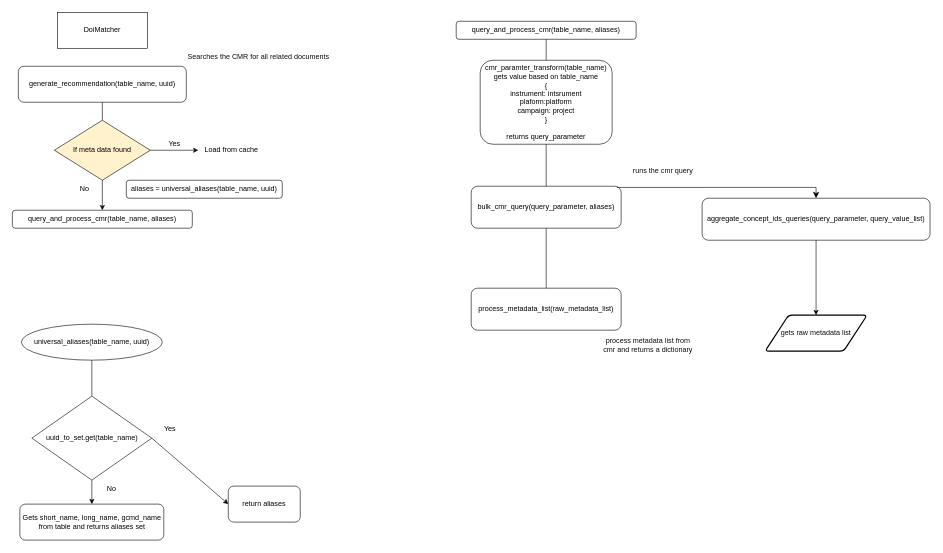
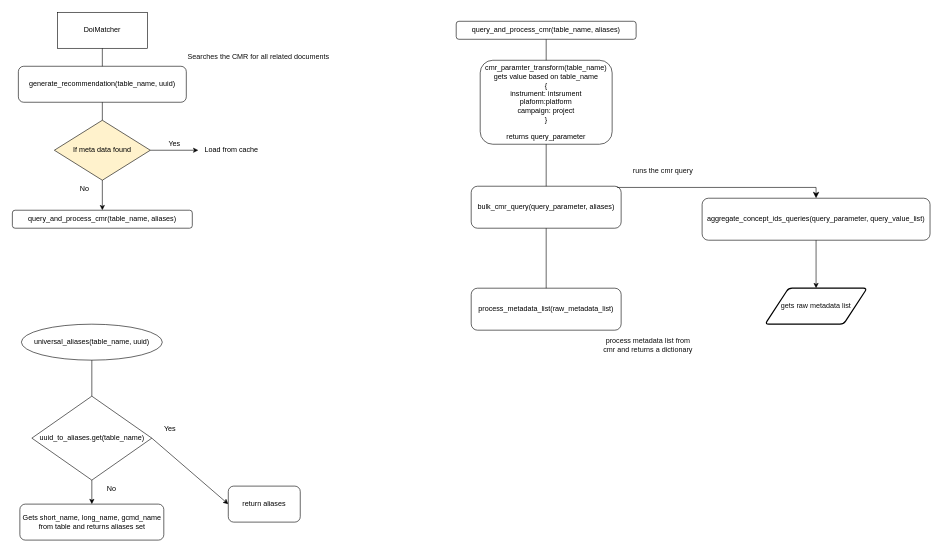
  <mxCell id="0" />
  <mxCell id="1" parent="0" />
  <mxCell id="2" value="DoiMatcher" style="rounded=0;whiteSpace=wrap;html=1;" vertex="1" parent="1"><mxGeometry x="95" y="20" width="150" height="60" as="geometry" /></mxCell>
  <mxCell id="3" value="generate_recommendation(table_name, uuid)" style="rounded=1;whiteSpace=wrap;html=1;" vertex="1" parent="1"><mxGeometry x="30" y="110" width="280" height="60" as="geometry" /></mxCell>
  <mxCell id="4" value="If meta data found" style="rhombus;whiteSpace=wrap;html=1;fillColor=#fff2cc;" vertex="1" parent="1"><mxGeometry x="90" y="200" width="160" height="100" as="geometry" /></mxCell>
  <mxCell id="5" value="" style="endArrow=classic;html=1;rounded=0;exitX=1;exitY=0.5;exitDx=0;exitDy=0;" edge="1" parent="1" source="4"><mxGeometry width="50" height="50" relative="1" as="geometry"><mxPoint x="430" y="180" as="sourcePoint" /><mxPoint x="330" y="250" as="targetPoint" /></mxGeometry></mxCell>
  <mxCell id="6" value="Yes" style="text;html=1;align=center;verticalAlign=middle;resizable=0;points=[];autosize=1;strokeColor=none;fillColor=none;" vertex="1" parent="1"><mxGeometry x="270" y="225" width="40" height="30" as="geometry" /></mxCell>
  <mxCell id="7" value="Load from cache" style="text;html=1;align=center;verticalAlign=middle;resizable=0;points=[];autosize=1;strokeColor=none;fillColor=none;" vertex="1" parent="1"><mxGeometry x="330" y="235" width="110" height="30" as="geometry" /></mxCell>
  <mxCell id="8" value="" style="endArrow=classic;html=1;rounded=0;exitX=0.5;exitY=1;exitDx=0;exitDy=0;entryX=0.5;entryY=0;entryDx=0;entryDy=0;" edge="1" parent="1" source="4" target="13"><mxGeometry width="50" height="50" relative="1" as="geometry"><mxPoint x="430" y="180" as="sourcePoint" /><mxPoint x="170" y="340" as="targetPoint" /></mxGeometry></mxCell>
  <mxCell id="9" value="No" style="text;html=1;align=center;verticalAlign=middle;resizable=0;points=[];autosize=1;strokeColor=none;fillColor=none;" vertex="1" parent="1"><mxGeometry x="120" y="300" width="40" height="30" as="geometry" /></mxCell>
  <mxCell id="10" value="" style="endArrow=none;html=1;rounded=0;entryX=0.5;entryY=1;entryDx=0;entryDy=0;exitX=0.5;exitY=0;exitDx=0;exitDy=0;" edge="1" parent="1" source="4" target="3"><mxGeometry width="50" height="50" relative="1" as="geometry"><mxPoint x="430" y="470" as="sourcePoint" /><mxPoint x="480" y="420" as="targetPoint" /></mxGeometry></mxCell>
- <mxCell id="12" value="aliases = universal_aliases(table_name, uuid)" style="rounded=1;whiteSpace=wrap;html=1;" vertex="1" parent="1"><mxGeometry x="210" y="300" width="260" height="30" as="geometry" /></mxCell>
+ <mxCell id="11" value="" style="endArrow=none;html=1;rounded=0;entryX=0.5;entryY=1;entryDx=0;entryDy=0;exitX=0.5;exitY=0;exitDx=0;exitDy=0;" edge="1" parent="1" source="3" target="2"><mxGeometry width="50" height="50" relative="1" as="geometry"><mxPoint x="430" y="470" as="sourcePoint" /><mxPoint x="480" y="420" as="targetPoint" /></mxGeometry></mxCell>
  <mxCell id="13" value="query_and_process_cmr(table_name, aliases)" style="rounded=1;whiteSpace=wrap;html=1;" vertex="1" parent="1"><mxGeometry x="20" y="350" width="300" height="30" as="geometry" /></mxCell>
  <mxCell id="14" value="universal_aliases(table_name, uuid)" style="ellipse;whiteSpace=wrap;html=1;" vertex="1" parent="1"><mxGeometry x="35" y="540" width="235" height="60" as="geometry" /></mxCell>
  <mxCell id="15" value="" style="endArrow=none;html=1;rounded=0;entryX=0.5;entryY=0;entryDx=0;entryDy=0;exitX=0.5;exitY=1;exitDx=0;exitDy=0;" edge="1" parent="1" source="14" target="16"><mxGeometry width="50" height="50" relative="1" as="geometry"><mxPoint x="430" y="660" as="sourcePoint" /><mxPoint x="480" y="610" as="targetPoint" /></mxGeometry></mxCell>
- <mxCell id="16" value="uuid_to_set.get(table_name)" style="rhombus;whiteSpace=wrap;html=1;" vertex="1" parent="1"><mxGeometry x="52.5" y="660" width="200" height="140" as="geometry" /></mxCell>
+ <mxCell id="16" value="uuid_to_aliases.get(table_name)" style="rhombus;whiteSpace=wrap;html=1;" vertex="1" parent="1"><mxGeometry x="52.5" y="660" width="200" height="140" as="geometry" /></mxCell>
  <mxCell id="17" value="" style="endArrow=classic;html=1;rounded=0;exitX=0.5;exitY=1;exitDx=0;exitDy=0;entryX=0.5;entryY=0;entryDx=0;entryDy=0;" edge="1" parent="1" source="16" target="21"><mxGeometry width="50" height="50" relative="1" as="geometry"><mxPoint x="134.5" y="800" as="sourcePoint" /><mxPoint x="132" y="840" as="targetPoint" /></mxGeometry></mxCell>
  <mxCell id="18" value="" style="endArrow=classic;html=1;rounded=0;exitX=1;exitY=0.5;exitDx=0;exitDy=0;entryX=0;entryY=0.5;entryDx=0;entryDy=0;" edge="1" parent="1" source="16" target="20"><mxGeometry width="50" height="50" relative="1" as="geometry"><mxPoint x="430" y="660" as="sourcePoint" /><mxPoint x="340" y="730" as="targetPoint" /></mxGeometry></mxCell>
  <mxCell id="19" value="Yes" style="text;html=1;strokeColor=none;fillColor=none;align=center;verticalAlign=middle;whiteSpace=wrap;rounded=0;" vertex="1" parent="1"><mxGeometry x="252.5" y="700" width="60" height="30" as="geometry" /></mxCell>
  <mxCell id="20" value="return aliases" style="rounded=1;whiteSpace=wrap;html=1;" vertex="1" parent="1"><mxGeometry x="380" y="810" width="120" height="60" as="geometry" /></mxCell>
  <mxCell id="21" value="Gets short_name, long_name, gcmd_name from table and returns aliases set" style="rounded=1;whiteSpace=wrap;html=1;" vertex="1" parent="1"><mxGeometry x="32.5" y="840" width="240" height="60" as="geometry" /></mxCell>
  <mxCell id="22" value="No" style="text;html=1;align=center;verticalAlign=middle;resizable=0;points=[];autosize=1;strokeColor=none;fillColor=none;" vertex="1" parent="1"><mxGeometry x="165" y="800" width="40" height="30" as="geometry" /></mxCell>
  <mxCell id="23" value="query_and_process_cmr(table_name, aliases)" style="rounded=1;whiteSpace=wrap;html=1;" vertex="1" parent="1"><mxGeometry x="760" y="35" width="300" height="30" as="geometry" /></mxCell>
  <mxCell id="24" value="cmr_paramter_transform(table_name)&lt;br&gt;gets value based on table_name&lt;br&gt;{&lt;br&gt;instrument: intsrument&lt;br&gt;plaform:platform&lt;br&gt;campaign: project&lt;br&gt;}&lt;br&gt;&lt;br&gt;returns query_parameter" style="rounded=1;whiteSpace=wrap;html=1;" vertex="1" parent="1"><mxGeometry x="800" y="100" width="220" height="140" as="geometry" /></mxCell>
  <mxCell id="25" value="bulk_cmr_query(query_parameter, aliases)" style="rounded=1;whiteSpace=wrap;html=1;" vertex="1" parent="1"><mxGeometry x="785" y="310" width="250" height="70" as="geometry" /></mxCell>
  <mxCell id="26" value="aggregate_concept_ids_queries(query_parameter, query_value_list)" style="rounded=1;whiteSpace=wrap;html=1;" vertex="1" parent="1"><mxGeometry x="1170" y="330" width="380" height="70" as="geometry" /></mxCell>
  <mxCell id="27" value="" style="edgeStyle=segmentEdgeStyle;endArrow=classic;html=1;curved=0;rounded=0;endSize=8;startSize=8;fontColor=#f9f5f5;exitX=0.972;exitY=0.029;exitDx=0;exitDy=0;exitPerimeter=0;" edge="1" parent="1" source="25" target="26"><mxGeometry width="50" height="50" relative="1" as="geometry"><mxPoint x="1040" y="490" as="sourcePoint" /><mxPoint x="1090" y="440" as="targetPoint" /></mxGeometry></mxCell>
  <mxCell id="28" value="" style="endArrow=classic;html=1;rounded=0;fontColor=#f9f5f5;exitX=0.5;exitY=1;exitDx=0;exitDy=0;" edge="1" parent="1" source="26" target="29"><mxGeometry width="50" height="50" relative="1" as="geometry"><mxPoint x="1040" y="490" as="sourcePoint" /><mxPoint x="910" y="430" as="targetPoint" /></mxGeometry></mxCell>
- <mxCell id="29" value="gets raw metadata list" style="shape=parallelogram;html=1;strokeWidth=2;perimeter=parallelogramPerimeter;whiteSpace=wrap;rounded=1;arcSize=12;size=0.23;labelBackgroundColor=#ffffff;fontColor=#0D0D0D;" vertex="1" parent="1"><mxGeometry x="1275" y="525" width="170" height="60" as="geometry" /></mxCell>
+ <mxCell id="29" value="gets raw metadata list" style="shape=parallelogram;html=1;strokeWidth=2;perimeter=parallelogramPerimeter;whiteSpace=wrap;rounded=1;arcSize=12;size=0.23;labelBackgroundColor=#ffffff;fontColor=#0D0D0D;" vertex="1" parent="1"><mxGeometry x="1275" y="480" width="170" height="60" as="geometry" /></mxCell>
  <mxCell id="30" value="process_metadata_list(raw_metadata_list)" style="rounded=1;whiteSpace=wrap;html=1;" vertex="1" parent="1"><mxGeometry x="785" y="480" width="250" height="70" as="geometry" /></mxCell>
  <mxCell id="31" value="" style="endArrow=none;html=1;rounded=0;fontColor=#0D0D0D;entryX=0.5;entryY=1;entryDx=0;entryDy=0;" edge="1" parent="1" source="24" target="23"><mxGeometry width="50" height="50" relative="1" as="geometry"><mxPoint x="1040" y="490" as="sourcePoint" /><mxPoint x="1090" y="440" as="targetPoint" /></mxGeometry></mxCell>
  <mxCell id="32" value="" style="endArrow=none;html=1;rounded=0;fontColor=#0D0D0D;entryX=0.5;entryY=1;entryDx=0;entryDy=0;" edge="1" parent="1" source="25" target="24"><mxGeometry width="50" height="50" relative="1" as="geometry"><mxPoint x="1040" y="490" as="sourcePoint" /><mxPoint x="1090" y="440" as="targetPoint" /></mxGeometry></mxCell>
  <mxCell id="33" value="" style="endArrow=none;html=1;rounded=0;fontColor=#0D0D0D;entryX=0.5;entryY=1;entryDx=0;entryDy=0;exitX=0.5;exitY=0;exitDx=0;exitDy=0;" edge="1" parent="1" source="30" target="25"><mxGeometry width="50" height="50" relative="1" as="geometry"><mxPoint x="1040" y="490" as="sourcePoint" /><mxPoint x="1090" y="440" as="targetPoint" /></mxGeometry></mxCell>
  <mxCell id="34" value="Searches the CMR for all related documents" style="text;html=1;align=center;verticalAlign=middle;resizable=0;points=[];autosize=1;strokeColor=none;fillColor=none;fontColor=#0D0D0D;" vertex="1" parent="1"><mxGeometry x="300" y="80" width="260" height="30" as="geometry" /></mxCell>
  <mxCell id="35" value="runs the cmr query" style="text;html=1;strokeColor=none;fillColor=none;align=center;verticalAlign=middle;whiteSpace=wrap;rounded=0;fontColor=#0D0D0D;" vertex="1" parent="1"><mxGeometry x="950" y="270" width="310" height="30" as="geometry" /></mxCell>
  <mxCell id="36" value="process metadata list from cmr and returns a dictionary" style="text;html=1;strokeColor=none;fillColor=none;align=center;verticalAlign=middle;whiteSpace=wrap;rounded=0;fontColor=#0D0D0D;" vertex="1" parent="1"><mxGeometry x="1000" y="560" width="160" height="30" as="geometry" /></mxCell>
